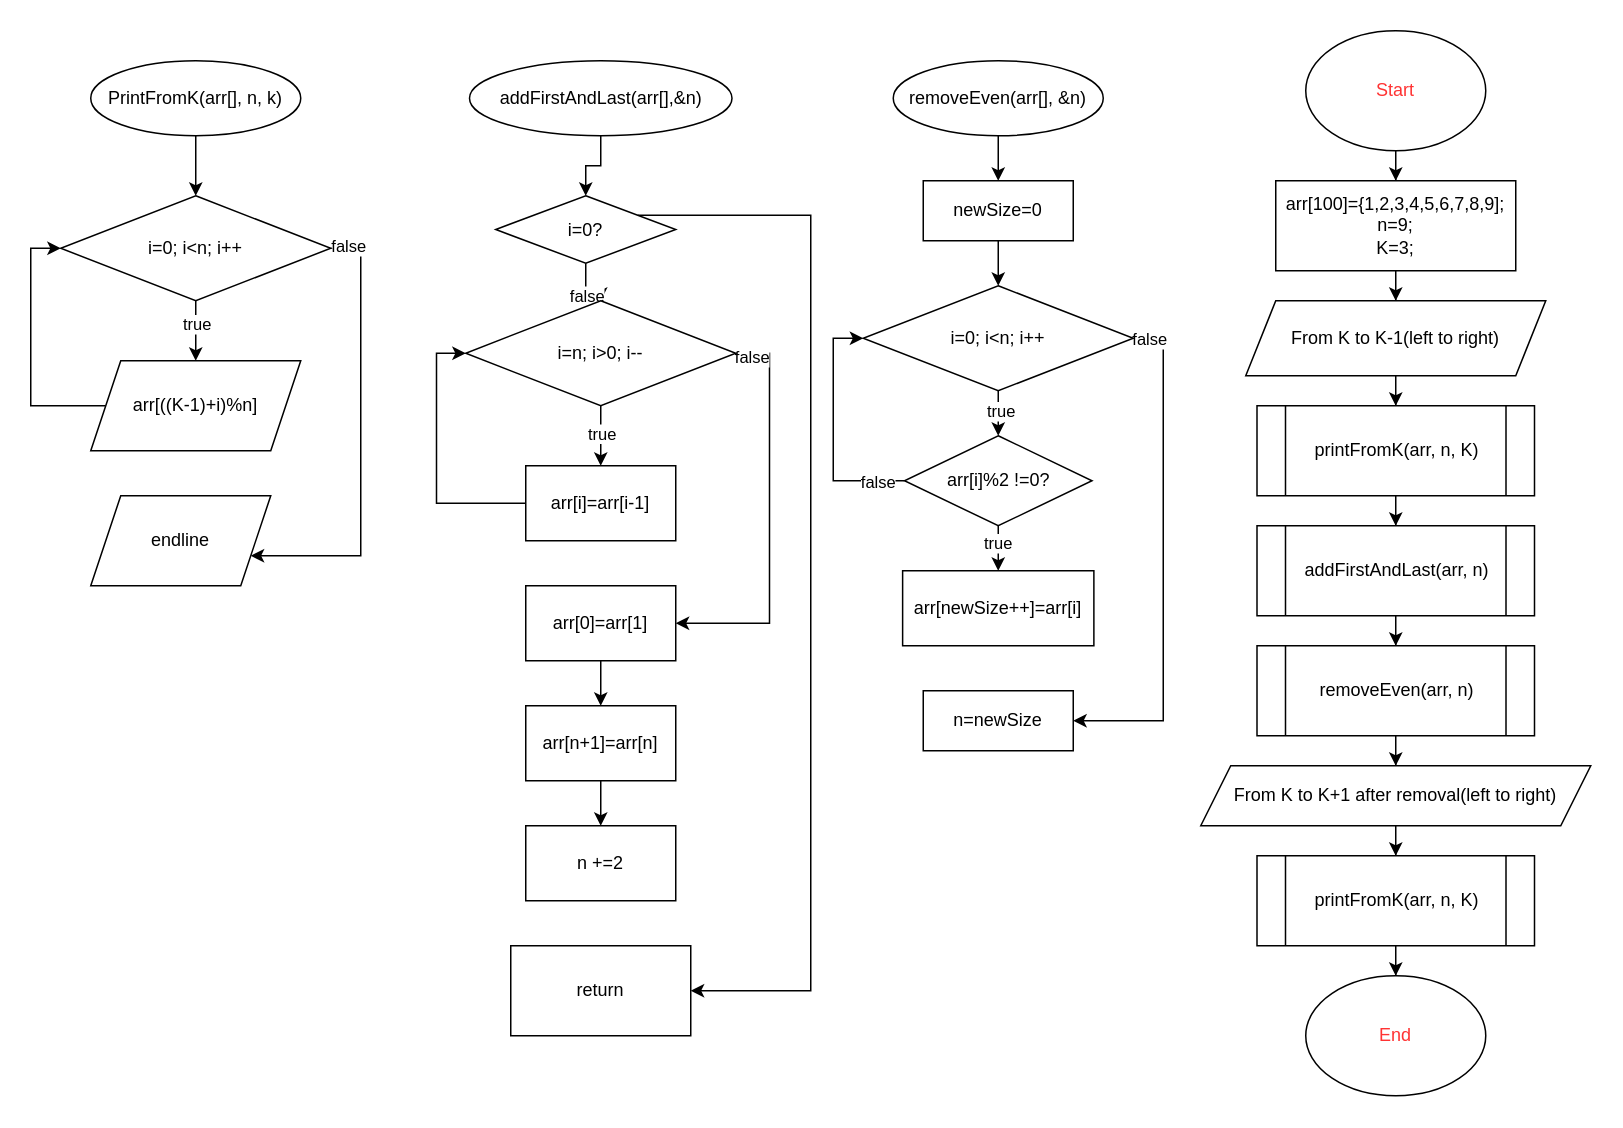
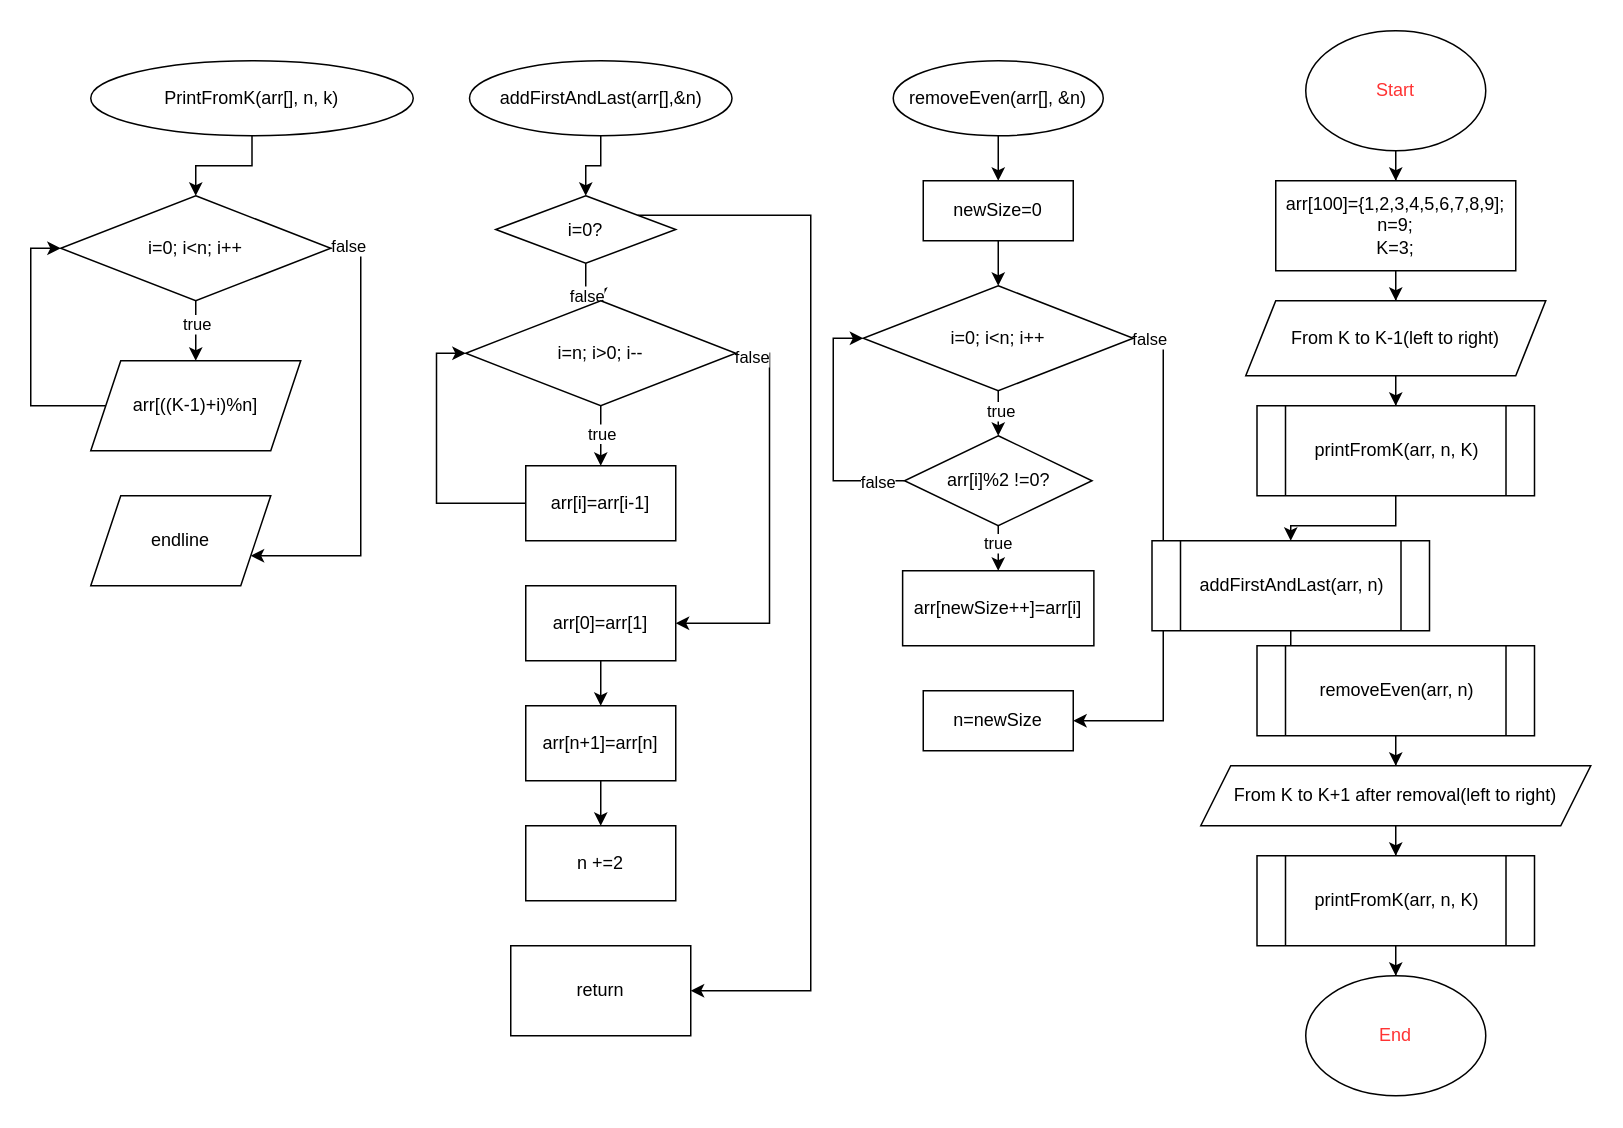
  <mxCell id="0" />
  <mxCell id="1" parent="0" />
  <mxCell id="2" style="edgeStyle=orthogonalEdgeStyle;rounded=0;orthogonalLoop=1;jettySize=auto;html=1;entryX=0.5;entryY=0;entryDx=0;entryDy=0;" edge="1" parent="1" source="3" target="8"><mxGeometry relative="1" as="geometry" /></mxCell>
- <mxCell id="3" value="PrintFromK(arr[], n, k)" style="ellipse;whiteSpace=wrap;html=1;" vertex="1" parent="1"><mxGeometry x="60" y="40" width="140" height="50" as="geometry" /></mxCell>
+ <mxCell id="3" value="PrintFromK(arr[], n, k)" style="ellipse;whiteSpace=wrap;html=1;" vertex="1" parent="1"><mxGeometry x="60" y="40" width="215" height="50" as="geometry" /></mxCell>
  <mxCell id="4" style="edgeStyle=orthogonalEdgeStyle;rounded=0;orthogonalLoop=1;jettySize=auto;html=1;" edge="1" parent="1" source="8" target="10"><mxGeometry relative="1" as="geometry" /></mxCell>
  <mxCell id="5" value="true" style="edgeLabel;html=1;align=center;verticalAlign=middle;resizable=0;points=[];" vertex="1" connectable="0" parent="4"><mxGeometry x="-0.25" relative="1" as="geometry"><mxPoint as="offset" /></mxGeometry></mxCell>
  <mxCell id="6" style="edgeStyle=orthogonalEdgeStyle;rounded=0;orthogonalLoop=1;jettySize=auto;html=1;" edge="1" parent="1" source="8" target="11"><mxGeometry relative="1" as="geometry"><mxPoint x="250" y="340" as="targetPoint" /><Array as="points"><mxPoint x="240" y="165" /><mxPoint x="240" y="370" /></Array></mxGeometry></mxCell>
  <mxCell id="7" value="false" style="edgeLabel;html=1;align=center;verticalAlign=middle;resizable=0;points=[];" vertex="1" connectable="0" parent="6"><mxGeometry x="-0.926" y="2" relative="1" as="geometry"><mxPoint as="offset" /></mxGeometry></mxCell>
  <mxCell id="8" value="i=0; i&amp;lt;n; i++" style="rhombus;whiteSpace=wrap;html=1;" vertex="1" parent="1"><mxGeometry x="40" y="130" width="180" height="70" as="geometry" /></mxCell>
  <mxCell id="9" style="edgeStyle=orthogonalEdgeStyle;rounded=0;orthogonalLoop=1;jettySize=auto;html=1;entryX=0;entryY=0.5;entryDx=0;entryDy=0;" edge="1" parent="1" source="10" target="8"><mxGeometry relative="1" as="geometry"><Array as="points"><mxPoint x="20" y="270" /><mxPoint x="20" y="165" /></Array></mxGeometry></mxCell>
  <mxCell id="10" value="arr[((K-1)+i)%n]" style="shape=parallelogram;perimeter=parallelogramPerimeter;whiteSpace=wrap;html=1;fixedSize=1;" vertex="1" parent="1"><mxGeometry x="60" y="240" width="140" height="60" as="geometry" /></mxCell>
  <mxCell id="11" value="endline" style="shape=parallelogram;perimeter=parallelogramPerimeter;whiteSpace=wrap;html=1;fixedSize=1;" vertex="1" parent="1"><mxGeometry x="60" y="330" width="120" height="60" as="geometry" /></mxCell>
  <mxCell id="12" value="" style="group" vertex="1" connectable="0" parent="1"><mxGeometry x="310" y="40" width="202.5" height="560" as="geometry" /></mxCell>
  <mxCell id="13" style="edgeStyle=orthogonalEdgeStyle;rounded=0;orthogonalLoop=1;jettySize=auto;html=1;entryX=0.5;entryY=0;entryDx=0;entryDy=0;" edge="1" parent="12" source="14" target="17"><mxGeometry relative="1" as="geometry" /></mxCell>
  <mxCell id="14" value="addFirstAndLast(arr[],&amp;amp;n)" style="ellipse;whiteSpace=wrap;html=1;" vertex="1" parent="12"><mxGeometry x="2.5" width="175" height="50" as="geometry" /></mxCell>
  <mxCell id="15" style="edgeStyle=orthogonalEdgeStyle;rounded=0;orthogonalLoop=1;jettySize=auto;html=1;entryX=0.5;entryY=0;entryDx=0;entryDy=0;" edge="1" parent="12" source="17" target="22"><mxGeometry relative="1" as="geometry" /></mxCell>
  <mxCell id="16" value="false" style="edgeLabel;html=1;align=center;verticalAlign=middle;resizable=0;points=[];" vertex="1" connectable="0" parent="15"><mxGeometry x="0.156" y="-1" relative="1" as="geometry"><mxPoint as="offset" /></mxGeometry></mxCell>
  <mxCell id="17" value="i=0?" style="rhombus;whiteSpace=wrap;html=1;" vertex="1" parent="12"><mxGeometry x="20" y="90" width="120" height="45" as="geometry" /></mxCell>
  <mxCell id="18" style="edgeStyle=orthogonalEdgeStyle;rounded=0;orthogonalLoop=1;jettySize=auto;html=1;entryX=0.5;entryY=0;entryDx=0;entryDy=0;" edge="1" parent="12" source="22" target="23"><mxGeometry relative="1" as="geometry" /></mxCell>
  <mxCell id="19" value="true" style="edgeLabel;html=1;align=center;verticalAlign=middle;resizable=0;points=[];" vertex="1" connectable="0" parent="18"><mxGeometry x="-0.1" relative="1" as="geometry"><mxPoint as="offset" /></mxGeometry></mxCell>
  <mxCell id="20" style="edgeStyle=orthogonalEdgeStyle;rounded=0;orthogonalLoop=1;jettySize=auto;html=1;" edge="1" parent="12" source="22" target="25"><mxGeometry relative="1" as="geometry"><Array as="points"><mxPoint x="202.5" y="195" /><mxPoint x="202.5" y="375" /></Array></mxGeometry></mxCell>
  <mxCell id="21" value="false" style="edgeLabel;html=1;align=center;verticalAlign=middle;resizable=0;points=[];" vertex="1" connectable="0" parent="20"><mxGeometry x="-0.923" y="-2" relative="1" as="geometry"><mxPoint as="offset" /></mxGeometry></mxCell>
  <mxCell id="22" value="i=n; i&amp;gt;0; i--" style="rhombus;whiteSpace=wrap;html=1;" vertex="1" parent="12"><mxGeometry y="160" width="180" height="70" as="geometry" /></mxCell>
  <mxCell id="23" value="arr[i]=arr[i-1]" style="rounded=0;whiteSpace=wrap;html=1;" vertex="1" parent="12"><mxGeometry x="40" y="270" width="100" height="50" as="geometry" /></mxCell>
  <mxCell id="24" style="edgeStyle=orthogonalEdgeStyle;rounded=0;orthogonalLoop=1;jettySize=auto;html=1;entryX=0.5;entryY=0;entryDx=0;entryDy=0;" edge="1" parent="12" source="25" target="27"><mxGeometry relative="1" as="geometry" /></mxCell>
  <mxCell id="25" value="arr[0]=arr[1]" style="rounded=0;whiteSpace=wrap;html=1;" vertex="1" parent="12"><mxGeometry x="40" y="350" width="100" height="50" as="geometry" /></mxCell>
  <mxCell id="26" style="edgeStyle=orthogonalEdgeStyle;rounded=0;orthogonalLoop=1;jettySize=auto;html=1;entryX=0.5;entryY=0;entryDx=0;entryDy=0;" edge="1" parent="12" source="27" target="28"><mxGeometry relative="1" as="geometry" /></mxCell>
  <mxCell id="27" value="arr[n+1]=arr[n]" style="rounded=0;whiteSpace=wrap;html=1;" vertex="1" parent="12"><mxGeometry x="40" y="430" width="100" height="50" as="geometry" /></mxCell>
  <mxCell id="28" value="n +=2" style="rounded=0;whiteSpace=wrap;html=1;" vertex="1" parent="12"><mxGeometry x="40" y="510" width="100" height="50" as="geometry" /></mxCell>
  <mxCell id="29" style="edgeStyle=orthogonalEdgeStyle;rounded=0;orthogonalLoop=1;jettySize=auto;html=1;entryX=0;entryY=0.5;entryDx=0;entryDy=0;" edge="1" parent="12" source="23" target="22"><mxGeometry relative="1" as="geometry"><Array as="points"><mxPoint x="-19.5" y="295" /><mxPoint x="-19.5" y="195" /></Array></mxGeometry></mxCell>
  <mxCell id="30" style="edgeStyle=orthogonalEdgeStyle;rounded=0;orthogonalLoop=1;jettySize=auto;html=1;" edge="1" parent="1" source="31" target="33"><mxGeometry relative="1" as="geometry" /></mxCell>
  <mxCell id="31" value="removeEven(arr[], &amp;amp;n)" style="ellipse;whiteSpace=wrap;html=1;" vertex="1" parent="1"><mxGeometry x="595" y="40" width="140" height="50" as="geometry" /></mxCell>
  <mxCell id="32" style="edgeStyle=orthogonalEdgeStyle;rounded=0;orthogonalLoop=1;jettySize=auto;html=1;entryX=0.5;entryY=0;entryDx=0;entryDy=0;" edge="1" parent="1" source="33" target="38"><mxGeometry relative="1" as="geometry" /></mxCell>
  <mxCell id="33" value="newSize=0" style="rounded=0;whiteSpace=wrap;html=1;" vertex="1" parent="1"><mxGeometry x="615" y="120" width="100" height="40" as="geometry" /></mxCell>
  <mxCell id="34" style="edgeStyle=orthogonalEdgeStyle;rounded=0;orthogonalLoop=1;jettySize=auto;html=1;entryX=0.5;entryY=0;entryDx=0;entryDy=0;" edge="1" parent="1" source="38" target="45"><mxGeometry relative="1" as="geometry" /></mxCell>
  <mxCell id="35" value="true" style="edgeLabel;html=1;align=center;verticalAlign=middle;resizable=0;points=[];" vertex="1" connectable="0" parent="34"><mxGeometry x="0.307" y="1" relative="1" as="geometry"><mxPoint as="offset" /></mxGeometry></mxCell>
  <mxCell id="36" style="edgeStyle=orthogonalEdgeStyle;rounded=0;orthogonalLoop=1;jettySize=auto;html=1;entryX=1;entryY=0.5;entryDx=0;entryDy=0;" edge="1" parent="1" source="38" target="47"><mxGeometry relative="1" as="geometry"><Array as="points"><mxPoint x="775" y="225" /><mxPoint x="775" y="480" /></Array></mxGeometry></mxCell>
  <mxCell id="37" value="false" style="edgeLabel;html=1;align=center;verticalAlign=middle;resizable=0;points=[];" vertex="1" connectable="0" parent="36"><mxGeometry x="-0.942" relative="1" as="geometry"><mxPoint as="offset" /></mxGeometry></mxCell>
  <mxCell id="38" value="i=0; i&amp;lt;n; i++" style="rhombus;whiteSpace=wrap;html=1;" vertex="1" parent="1"><mxGeometry x="575" y="190" width="180" height="70" as="geometry" /></mxCell>
  <mxCell id="39" value="return" style="rounded=0;whiteSpace=wrap;html=1;" vertex="1" parent="1"><mxGeometry x="340" y="630" width="120" height="60" as="geometry" /></mxCell>
  <mxCell id="40" style="edgeStyle=orthogonalEdgeStyle;rounded=0;orthogonalLoop=1;jettySize=auto;html=1;entryX=1;entryY=0.5;entryDx=0;entryDy=0;" edge="1" parent="1" source="17" target="39"><mxGeometry relative="1" as="geometry"><Array as="points"><mxPoint x="540" y="143" /><mxPoint x="540" y="660" /></Array></mxGeometry></mxCell>
  <mxCell id="41" style="edgeStyle=orthogonalEdgeStyle;rounded=0;orthogonalLoop=1;jettySize=auto;html=1;entryX=0.5;entryY=0;entryDx=0;entryDy=0;" edge="1" parent="1" source="45" target="46"><mxGeometry relative="1" as="geometry" /></mxCell>
  <mxCell id="42" value="true" style="edgeLabel;html=1;align=center;verticalAlign=middle;resizable=0;points=[];" vertex="1" connectable="0" parent="41"><mxGeometry x="0.227" y="-1" relative="1" as="geometry"><mxPoint as="offset" /></mxGeometry></mxCell>
  <mxCell id="43" style="edgeStyle=orthogonalEdgeStyle;rounded=0;orthogonalLoop=1;jettySize=auto;html=1;entryX=0;entryY=0.5;entryDx=0;entryDy=0;" edge="1" parent="1" source="45" target="38"><mxGeometry relative="1" as="geometry"><Array as="points"><mxPoint x="555" y="320" /><mxPoint x="555" y="225" /></Array></mxGeometry></mxCell>
  <mxCell id="44" value="false" style="edgeLabel;html=1;align=center;verticalAlign=middle;resizable=0;points=[];" vertex="1" connectable="0" parent="43"><mxGeometry x="-0.78" relative="1" as="geometry"><mxPoint as="offset" /></mxGeometry></mxCell>
  <mxCell id="45" value="arr[i]%2 !=0?" style="rhombus;whiteSpace=wrap;html=1;" vertex="1" parent="1"><mxGeometry x="602.5" y="290" width="125" height="60" as="geometry" /></mxCell>
  <mxCell id="46" value="arr[newSize++]=arr[i]" style="rounded=0;whiteSpace=wrap;html=1;" vertex="1" parent="1"><mxGeometry x="601.25" y="380" width="127.5" height="50" as="geometry" /></mxCell>
  <mxCell id="47" value="n=newSize" style="rounded=0;whiteSpace=wrap;html=1;" vertex="1" parent="1"><mxGeometry x="615" y="460" width="100" height="40" as="geometry" /></mxCell>
  <mxCell id="48" style="edgeStyle=orthogonalEdgeStyle;rounded=0;orthogonalLoop=1;jettySize=auto;html=1;entryX=0.5;entryY=0;entryDx=0;entryDy=0;" edge="1" parent="1" source="49" target="51"><mxGeometry relative="1" as="geometry" /></mxCell>
  <mxCell id="49" value="&lt;font color=&quot;#ff3333&quot;&gt;Start&lt;/font&gt;" style="ellipse;whiteSpace=wrap;html=1;" vertex="1" parent="1"><mxGeometry x="870" y="20" width="120" height="80" as="geometry" /></mxCell>
  <mxCell id="50" style="edgeStyle=orthogonalEdgeStyle;rounded=0;orthogonalLoop=1;jettySize=auto;html=1;entryX=0.5;entryY=0;entryDx=0;entryDy=0;" edge="1" parent="1" source="51" target="53"><mxGeometry relative="1" as="geometry" /></mxCell>
  <mxCell id="51" value="arr[100]={1,2,3,4,5,6,7,8,9];&lt;div&gt;n=9;&lt;/div&gt;&lt;div&gt;K=3;&lt;/div&gt;" style="rounded=0;whiteSpace=wrap;html=1;" vertex="1" parent="1"><mxGeometry x="850" y="120" width="160" height="60" as="geometry" /></mxCell>
  <mxCell id="52" style="edgeStyle=orthogonalEdgeStyle;rounded=0;orthogonalLoop=1;jettySize=auto;html=1;entryX=0.5;entryY=0;entryDx=0;entryDy=0;" edge="1" parent="1" source="53" target="55"><mxGeometry relative="1" as="geometry" /></mxCell>
  <mxCell id="53" value="From K to K-1(left to right)" style="shape=parallelogram;perimeter=parallelogramPerimeter;whiteSpace=wrap;html=1;fixedSize=1;" vertex="1" parent="1"><mxGeometry x="830" y="200" width="200" height="50" as="geometry" /></mxCell>
  <mxCell id="54" style="edgeStyle=orthogonalEdgeStyle;rounded=0;orthogonalLoop=1;jettySize=auto;html=1;entryX=0.5;entryY=0;entryDx=0;entryDy=0;" edge="1" parent="1" source="55" target="57"><mxGeometry relative="1" as="geometry" /></mxCell>
  <mxCell id="55" value="printFromK(arr, n, K)" style="shape=process;whiteSpace=wrap;html=1;backgroundOutline=1;" vertex="1" parent="1"><mxGeometry x="837.5" y="270" width="185" height="60" as="geometry" /></mxCell>
  <mxCell id="56" style="edgeStyle=orthogonalEdgeStyle;rounded=0;orthogonalLoop=1;jettySize=auto;html=1;entryX=0.5;entryY=0;entryDx=0;entryDy=0;" edge="1" parent="1" source="57" target="59"><mxGeometry relative="1" as="geometry" /></mxCell>
- <mxCell id="57" value="addFirstAndLast(arr, n)" style="shape=process;whiteSpace=wrap;html=1;backgroundOutline=1;" vertex="1" parent="1"><mxGeometry x="837.5" y="350" width="185" height="60" as="geometry" /></mxCell>
+ <mxCell id="57" value="addFirstAndLast(arr, n)" style="shape=process;whiteSpace=wrap;html=1;backgroundOutline=1;" vertex="1" parent="1"><mxGeometry x="767.5" y="360" width="185" height="60" as="geometry" /></mxCell>
  <mxCell id="58" style="edgeStyle=orthogonalEdgeStyle;rounded=0;orthogonalLoop=1;jettySize=auto;html=1;" edge="1" parent="1" source="59" target="61"><mxGeometry relative="1" as="geometry" /></mxCell>
  <mxCell id="59" value="removeEven(arr, n)" style="shape=process;whiteSpace=wrap;html=1;backgroundOutline=1;" vertex="1" parent="1"><mxGeometry x="837.5" y="430" width="185" height="60" as="geometry" /></mxCell>
  <mxCell id="60" style="edgeStyle=orthogonalEdgeStyle;rounded=0;orthogonalLoop=1;jettySize=auto;html=1;" edge="1" parent="1" source="61" target="63"><mxGeometry relative="1" as="geometry" /></mxCell>
  <mxCell id="61" value="From K to K+1 after removal(left to right)" style="shape=parallelogram;perimeter=parallelogramPerimeter;whiteSpace=wrap;html=1;fixedSize=1;" vertex="1" parent="1"><mxGeometry x="800" y="510" width="260" height="40" as="geometry" /></mxCell>
  <mxCell id="62" style="edgeStyle=orthogonalEdgeStyle;rounded=0;orthogonalLoop=1;jettySize=auto;html=1;" edge="1" parent="1" source="63" target="64"><mxGeometry relative="1" as="geometry" /></mxCell>
  <mxCell id="63" value="printFromK(arr, n, K)" style="shape=process;whiteSpace=wrap;html=1;backgroundOutline=1;" vertex="1" parent="1"><mxGeometry x="837.5" y="570" width="185" height="60" as="geometry" /></mxCell>
  <mxCell id="64" value="&lt;font color=&quot;#ff3333&quot;&gt;End&lt;/font&gt;" style="ellipse;whiteSpace=wrap;html=1;" vertex="1" parent="1"><mxGeometry x="870" y="650" width="120" height="80" as="geometry" /></mxCell>
